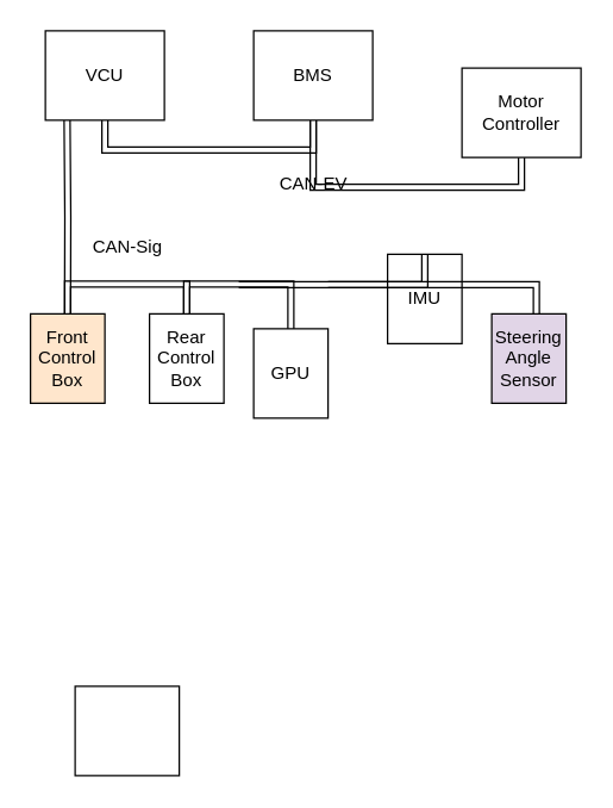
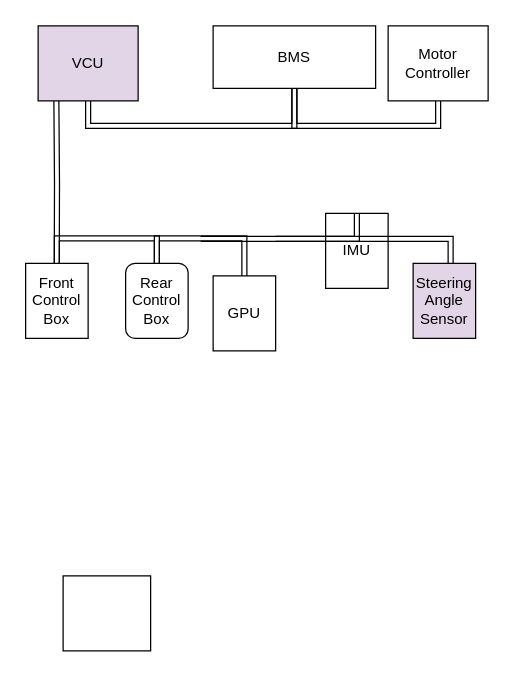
  <mxCell id="0" />
  <mxCell id="1" parent="0" />
  <mxCell id="2" style="edgeStyle=orthogonalEdgeStyle;rounded=0;orthogonalLoop=1;jettySize=auto;html=1;exitX=0.5;exitY=1;exitDx=0;exitDy=0;entryX=0.5;entryY=1;entryDx=0;entryDy=0;shape=link;" edge="1" parent="1" source="4" target="5"><mxGeometry relative="1" as="geometry" /></mxCell>
  <mxCell id="3" style="edgeStyle=orthogonalEdgeStyle;rounded=0;orthogonalLoop=1;jettySize=auto;html=1;exitX=0.25;exitY=1;exitDx=0;exitDy=0;shape=link;" edge="1" parent="1"><mxGeometry relative="1" as="geometry"><mxPoint x="44.91" y="210" as="targetPoint" /><mxPoint x="44.6" y="80" as="sourcePoint" /></mxGeometry></mxCell>
- <mxCell id="4" value="VCU" style="rounded=0;whiteSpace=wrap;html=1;" vertex="1" parent="1"><mxGeometry x="30" y="20" width="80" height="60" as="geometry" /></mxCell>
- <mxCell id="5" value="BMS" style="rounded=0;whiteSpace=wrap;html=1;" vertex="1" parent="1"><mxGeometry x="170" y="20" width="80" height="60" as="geometry" /></mxCell>
+ <mxCell id="4" value="VCU" style="rounded=0;whiteSpace=wrap;html=1;fillColor=#e1d5e7;" vertex="1" parent="1"><mxGeometry x="30" y="20" width="80" height="60" as="geometry" /></mxCell>
+ <mxCell id="5" value="BMS" style="rounded=0;whiteSpace=wrap;html=1;" vertex="1" parent="1"><mxGeometry x="170" y="20" width="130" height="50" as="geometry" /></mxCell>
  <mxCell id="6" style="edgeStyle=orthogonalEdgeStyle;rounded=0;orthogonalLoop=1;jettySize=auto;html=1;exitX=0.5;exitY=1;exitDx=0;exitDy=0;entryX=0.5;entryY=1;entryDx=0;entryDy=0;shape=link;" edge="1" parent="1" source="7" target="5"><mxGeometry relative="1" as="geometry" /></mxCell>
- <mxCell id="7" value="Motor Controller" style="rounded=0;whiteSpace=wrap;html=1;" vertex="1" parent="1"><mxGeometry x="310" y="45" width="80" height="60" as="geometry" /></mxCell>
- <mxCell id="8" value="CAN-EV" style="text;html=1;align=center;verticalAlign=middle;resizable=0;points=[];autosize=1;strokeColor=none;fillColor=none;" vertex="1" parent="1"><mxGeometry x="175" y="108" width="70" height="30" as="geometry" /></mxCell>
+ <mxCell id="7" value="Motor Controller" style="rounded=0;whiteSpace=wrap;html=1;" vertex="1" parent="1"><mxGeometry x="310" y="20" width="80" height="60" as="geometry" /></mxCell>
  <mxCell id="9" style="edgeStyle=orthogonalEdgeStyle;rounded=0;orthogonalLoop=1;jettySize=auto;html=1;exitX=0.5;exitY=0;exitDx=0;exitDy=0;entryX=0.5;entryY=0;entryDx=0;entryDy=0;shape=link;" edge="1" parent="1" source="10" target="11"><mxGeometry relative="1" as="geometry" /></mxCell>
- <mxCell id="10" value="&lt;div&gt;Front&lt;/div&gt;Control Box" style="rounded=0;whiteSpace=wrap;html=1;fillColor=#ffe6cc;" vertex="1" parent="1"><mxGeometry x="20" y="210" width="50" height="60" as="geometry" /></mxCell>
- <mxCell id="11" value="&lt;div&gt;Rear&lt;/div&gt;Control Box" style="rounded=0;whiteSpace=wrap;html=1;" vertex="1" parent="1"><mxGeometry x="100" y="210" width="50" height="60" as="geometry" /></mxCell>
+ <mxCell id="10" value="&lt;div&gt;Front&lt;/div&gt;Control Box" style="rounded=0;whiteSpace=wrap;html=1;" vertex="1" parent="1"><mxGeometry x="20" y="210" width="50" height="60" as="geometry" /></mxCell>
+ <mxCell id="11" value="&lt;div&gt;Rear&lt;/div&gt;Control Box" style="whiteSpace=wrap;html=1;rounded=1;" vertex="1" parent="1"><mxGeometry x="100" y="210" width="50" height="60" as="geometry" /></mxCell>
  <mxCell id="12" style="edgeStyle=orthogonalEdgeStyle;rounded=0;orthogonalLoop=1;jettySize=auto;html=1;exitX=0.5;exitY=0;exitDx=0;exitDy=0;entryX=0.5;entryY=0;entryDx=0;entryDy=0;shape=link;" edge="1" parent="1" source="13" target="11"><mxGeometry relative="1" as="geometry" /></mxCell>
  <mxCell id="13" value="&lt;div&gt;GPU&lt;/div&gt;" style="rounded=0;whiteSpace=wrap;html=1;" vertex="1" parent="1"><mxGeometry x="170" y="220" width="50" height="60" as="geometry" /></mxCell>
  <mxCell id="14" value="&lt;div&gt;IMU&lt;/div&gt;" style="rounded=0;whiteSpace=wrap;html=1;" vertex="1" parent="1"><mxGeometry x="260" y="170" width="50" height="60" as="geometry" /></mxCell>
  <mxCell id="15" value="&lt;div&gt;Steering&lt;/div&gt;&lt;div&gt;Angle&lt;/div&gt;&lt;div&gt;Sensor&lt;/div&gt;" style="rounded=0;whiteSpace=wrap;html=1;fillColor=#e1d5e7;" vertex="1" parent="1"><mxGeometry x="330" y="210" width="50" height="60" as="geometry" /></mxCell>
  <mxCell id="16" style="edgeStyle=orthogonalEdgeStyle;rounded=0;orthogonalLoop=1;jettySize=auto;html=1;exitX=0.5;exitY=0;exitDx=0;exitDy=0;entryX=0.4;entryY=0.005;entryDx=0;entryDy=0;entryPerimeter=0;shape=link;" edge="1" parent="1" source="14"><mxGeometry relative="1" as="geometry"><mxPoint x="225" y="190" as="sourcePoint" /><mxPoint x="160" y="190.3" as="targetPoint" /><Array as="points"><mxPoint x="285" y="190" /></Array></mxGeometry></mxCell>
  <mxCell id="17" style="edgeStyle=orthogonalEdgeStyle;rounded=0;orthogonalLoop=1;jettySize=auto;html=1;entryX=0.4;entryY=0.005;entryDx=0;entryDy=0;entryPerimeter=0;shape=link;" edge="1" parent="1"><mxGeometry relative="1" as="geometry"><mxPoint x="360" y="210" as="sourcePoint" /><mxPoint x="220" y="190.3" as="targetPoint" /><Array as="points"><mxPoint x="360" y="210" /><mxPoint x="360" y="190" /></Array></mxGeometry></mxCell>
- <mxCell id="18" value="CAN-Sig" style="text;html=1;align=center;verticalAlign=middle;resizable=0;points=[];autosize=1;strokeColor=none;fillColor=none;" vertex="1" parent="1"><mxGeometry x="50" y="150" width="70" height="30" as="geometry" /></mxCell>
  <mxCell id="19" value="" style="rounded=0;whiteSpace=wrap;html=1;" vertex="1" parent="1"><mxGeometry x="50" y="460" width="70" height="60" as="geometry" /></mxCell>
